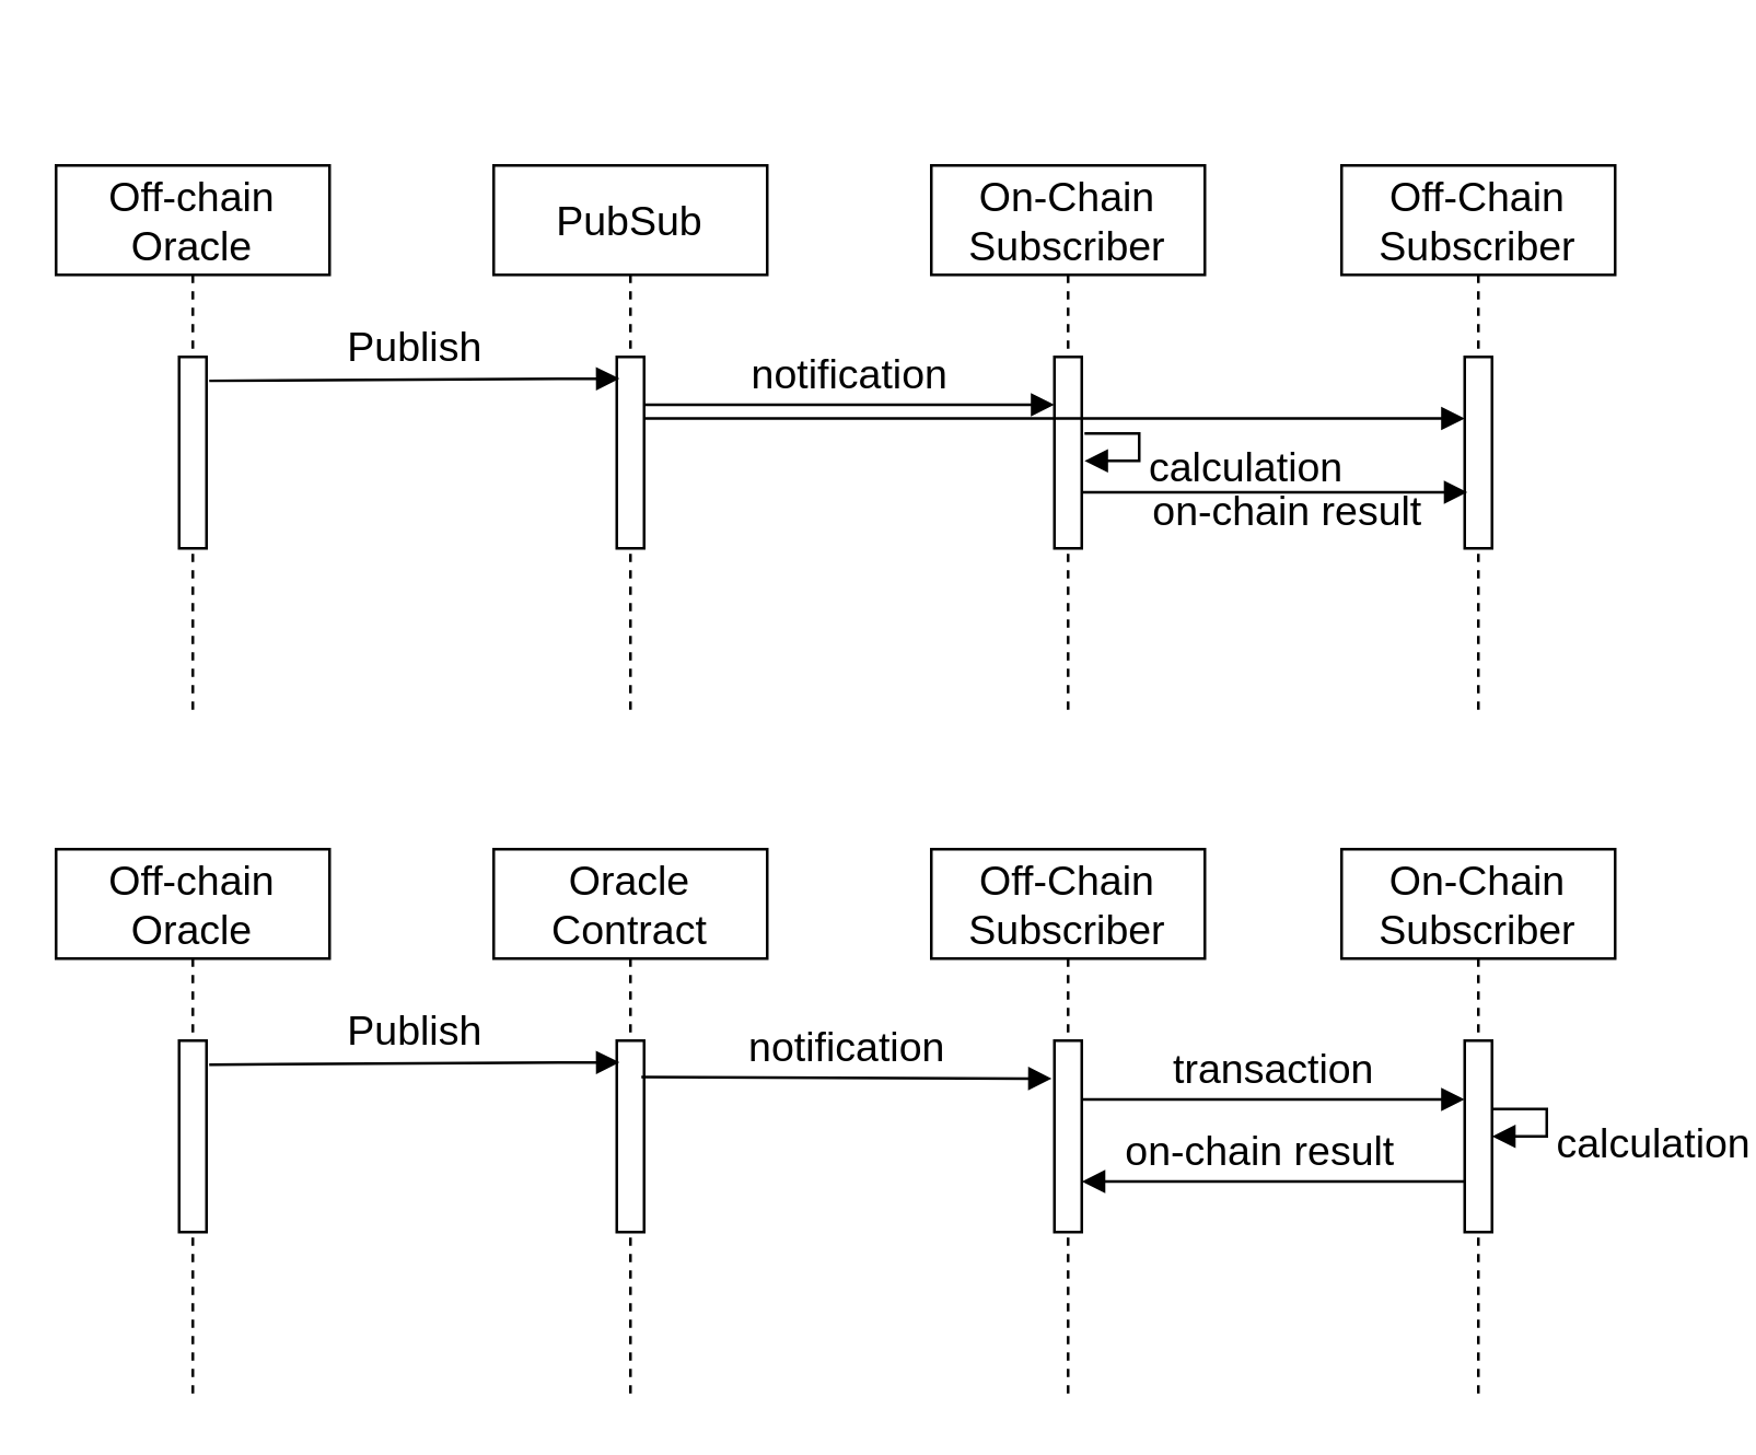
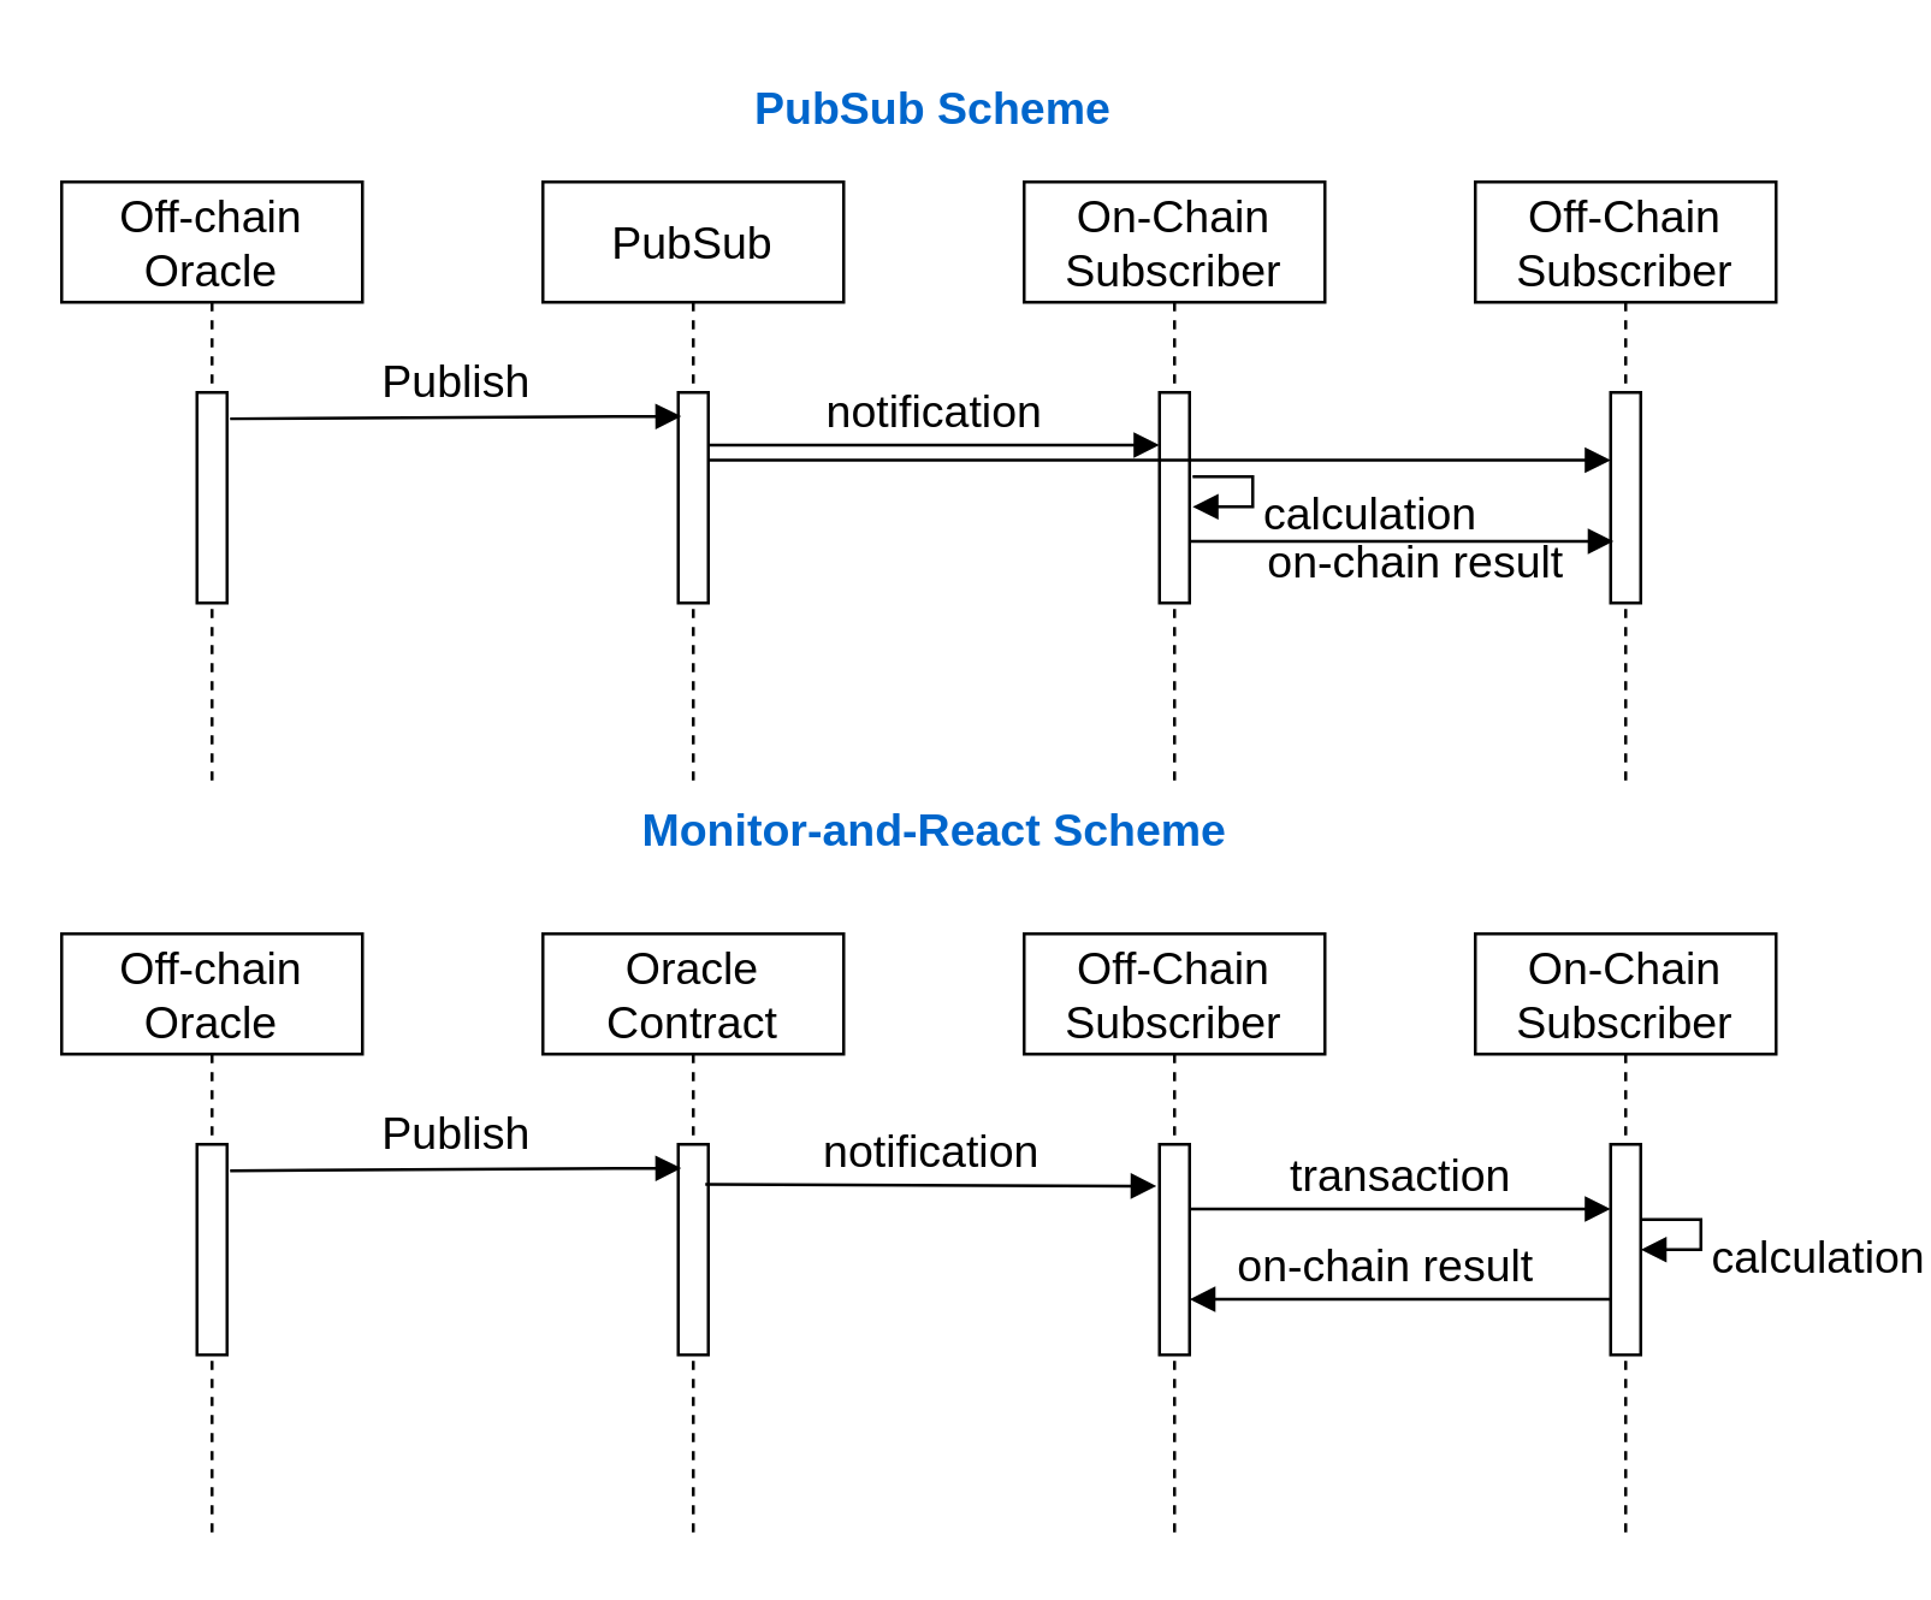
  <mxCell id="0" />
  <mxCell id="1" parent="0" />
  <mxCell id="2" value="Off-chain&lt;br&gt;Oracle" style="shape=umlLifeline;perimeter=lifelinePerimeter;whiteSpace=wrap;html=1;container=1;collapsible=0;recursiveResize=0;outlineConnect=0;fontSize=15;" parent="1" vertex="1"><mxGeometry x="20" y="60" width="100" height="200" as="geometry" /></mxCell>
  <mxCell id="3" value="" style="html=1;points=[];perimeter=orthogonalPerimeter;fontSize=15;" parent="2" vertex="1"><mxGeometry x="45" y="70" width="10" height="70" as="geometry" /></mxCell>
  <mxCell id="4" value="PubSub" style="shape=umlLifeline;perimeter=lifelinePerimeter;whiteSpace=wrap;html=1;container=1;collapsible=0;recursiveResize=0;outlineConnect=0;fontSize=15;" parent="1" vertex="1"><mxGeometry x="180" y="60" width="100" height="200" as="geometry" /></mxCell>
  <mxCell id="5" value="" style="html=1;points=[];perimeter=orthogonalPerimeter;fontSize=15;" parent="4" vertex="1"><mxGeometry x="45" y="70" width="10" height="70" as="geometry" /></mxCell>
  <mxCell id="6" value="Publish" style="html=1;verticalAlign=bottom;endArrow=block;entryX=0.1;entryY=0.113;entryDx=0;entryDy=0;entryPerimeter=0;exitX=1.1;exitY=0.125;exitDx=0;exitDy=0;exitPerimeter=0;fontSize=15;labelBackgroundColor=none;" parent="1" source="3" target="5" edge="1"><mxGeometry width="80" relative="1" as="geometry"><mxPoint x="80" y="140" as="sourcePoint" /><mxPoint x="150" y="140" as="targetPoint" /></mxGeometry></mxCell>
  <mxCell id="7" value="On-Chain&lt;br style=&quot;font-size: 15px;&quot;&gt;Subscriber" style="shape=umlLifeline;perimeter=lifelinePerimeter;whiteSpace=wrap;html=1;container=1;collapsible=0;recursiveResize=0;outlineConnect=0;fontSize=15;" parent="1" vertex="1"><mxGeometry x="340" y="60" width="100" height="200" as="geometry" /></mxCell>
  <mxCell id="8" value="" style="html=1;points=[];perimeter=orthogonalPerimeter;fontSize=15;" parent="7" vertex="1"><mxGeometry x="45" y="70" width="10" height="70" as="geometry" /></mxCell>
  <mxCell id="9" value="calculation" style="edgeStyle=orthogonalEdgeStyle;html=1;align=left;spacingLeft=2;endArrow=block;rounded=0;fontSize=15;labelBackgroundColor=none;" parent="7" edge="1"><mxGeometry x="0.2" y="2" relative="1" as="geometry"><mxPoint x="56" y="98" as="sourcePoint" /><Array as="points"><mxPoint x="76" y="98" /><mxPoint x="76" y="108" /></Array><mxPoint x="56" y="108" as="targetPoint" /><mxPoint as="offset" /></mxGeometry></mxCell>
  <mxCell id="10" value="notification" style="html=1;verticalAlign=bottom;endArrow=block;entryX=0;entryY=0.25;entryDx=0;entryDy=0;entryPerimeter=0;exitX=1;exitY=0.25;exitDx=0;exitDy=0;exitPerimeter=0;fontSize=15;labelBackgroundColor=none;" parent="1" source="5" target="8" edge="1"><mxGeometry width="80" relative="1" as="geometry"><mxPoint x="86" y="150" as="sourcePoint" /><mxPoint x="256" y="149.04" as="targetPoint" /></mxGeometry></mxCell>
  <mxCell id="11" value="Off-Chain&lt;br style=&quot;font-size: 15px;&quot;&gt;Subscriber" style="shape=umlLifeline;perimeter=lifelinePerimeter;whiteSpace=wrap;html=1;container=1;collapsible=0;recursiveResize=0;outlineConnect=0;fontSize=15;" parent="1" vertex="1"><mxGeometry x="490" y="60" width="100" height="200" as="geometry" /></mxCell>
  <mxCell id="12" value="" style="html=1;points=[];perimeter=orthogonalPerimeter;fontSize=15;" parent="11" vertex="1"><mxGeometry x="45" y="70" width="10" height="70" as="geometry" /></mxCell>
  <mxCell id="13" value="on-chain result" style="html=1;verticalAlign=bottom;endArrow=block;entryX=0.1;entryY=0.564;entryDx=0;entryDy=0;entryPerimeter=0;exitX=1;exitY=0.564;exitDx=0;exitDy=0;exitPerimeter=0;fontSize=15;labelBackgroundColor=none;" parent="1" edge="1"><mxGeometry x="0.064" y="-19" width="80" relative="1" as="geometry"><mxPoint x="395" y="179.48" as="sourcePoint" /><mxPoint x="536" y="179.48" as="targetPoint" /><mxPoint as="offset" /></mxGeometry></mxCell>
  <mxCell id="14" value="" style="html=1;verticalAlign=bottom;endArrow=block;exitX=1;exitY=0.979;exitDx=0;exitDy=0;exitPerimeter=0;entryX=0;entryY=0.979;entryDx=0;entryDy=0;entryPerimeter=0;fontSize=15;" parent="1" edge="1"><mxGeometry x="-0.51" y="3" width="80" relative="1" as="geometry"><mxPoint x="235" y="152.53" as="sourcePoint" /><mxPoint x="535" y="152.53" as="targetPoint" /><mxPoint y="1" as="offset" /></mxGeometry></mxCell>
  <mxCell id="15" value="Off-chain&lt;br&gt;Oracle" style="shape=umlLifeline;perimeter=lifelinePerimeter;whiteSpace=wrap;html=1;container=1;collapsible=0;recursiveResize=0;outlineConnect=0;fontSize=15;" parent="1" vertex="1"><mxGeometry x="20" y="310" width="100" height="200" as="geometry" /></mxCell>
  <mxCell id="16" value="" style="html=1;points=[];perimeter=orthogonalPerimeter;fontSize=15;" parent="15" vertex="1"><mxGeometry x="45" y="70" width="10" height="70" as="geometry" /></mxCell>
  <mxCell id="17" value="Oracle Contract" style="shape=umlLifeline;perimeter=lifelinePerimeter;whiteSpace=wrap;html=1;container=1;collapsible=0;recursiveResize=0;outlineConnect=0;fontSize=15;" parent="1" vertex="1"><mxGeometry x="180" y="310" width="100" height="200" as="geometry" /></mxCell>
  <mxCell id="18" value="" style="html=1;points=[];perimeter=orthogonalPerimeter;fontSize=15;" parent="17" vertex="1"><mxGeometry x="45" y="70" width="10" height="70" as="geometry" /></mxCell>
  <mxCell id="19" value="Publish" style="html=1;verticalAlign=bottom;endArrow=block;entryX=0.1;entryY=0.113;entryDx=0;entryDy=0;entryPerimeter=0;exitX=1.1;exitY=0.125;exitDx=0;exitDy=0;exitPerimeter=0;fontSize=15;" parent="1" source="16" target="18" edge="1"><mxGeometry width="80" relative="1" as="geometry"><mxPoint x="80" y="390" as="sourcePoint" /><mxPoint x="150" y="390" as="targetPoint" /></mxGeometry></mxCell>
  <mxCell id="20" value="Off-Chain&lt;br style=&quot;font-size: 15px;&quot;&gt;Subscriber" style="shape=umlLifeline;perimeter=lifelinePerimeter;whiteSpace=wrap;html=1;container=1;collapsible=0;recursiveResize=0;outlineConnect=0;fontSize=15;" parent="1" vertex="1"><mxGeometry x="340" y="310" width="100" height="200" as="geometry" /></mxCell>
  <mxCell id="21" value="" style="html=1;points=[];perimeter=orthogonalPerimeter;fontSize=15;" parent="20" vertex="1"><mxGeometry x="45" y="70" width="10" height="70" as="geometry" /></mxCell>
  <mxCell id="22" value="notification" style="html=1;verticalAlign=bottom;endArrow=block;entryX=-0.1;entryY=0.138;entryDx=0;entryDy=0;entryPerimeter=0;exitX=0.9;exitY=0.125;exitDx=0;exitDy=0;exitPerimeter=0;fontSize=15;" parent="1" edge="1"><mxGeometry width="80" relative="1" as="geometry"><mxPoint x="234" y="393.25" as="sourcePoint" /><mxPoint x="384" y="393.9" as="targetPoint" /></mxGeometry></mxCell>
  <mxCell id="23" value="On-Chain&lt;br style=&quot;font-size: 15px;&quot;&gt;Subscriber" style="shape=umlLifeline;perimeter=lifelinePerimeter;whiteSpace=wrap;html=1;container=1;collapsible=0;recursiveResize=0;outlineConnect=0;fontSize=15;" parent="1" vertex="1"><mxGeometry x="490" y="310" width="100" height="200" as="geometry" /></mxCell>
  <mxCell id="24" value="" style="html=1;points=[];perimeter=orthogonalPerimeter;fontSize=15;" parent="23" vertex="1"><mxGeometry x="45" y="70" width="10" height="70" as="geometry" /></mxCell>
  <mxCell id="25" value="calculation" style="edgeStyle=orthogonalEdgeStyle;html=1;align=left;spacingLeft=2;endArrow=block;rounded=0;fontSize=15;labelBackgroundColor=none;" parent="23" edge="1"><mxGeometry x="0.2" y="2" relative="1" as="geometry"><mxPoint x="55" y="95" as="sourcePoint" /><Array as="points"><mxPoint x="75" y="95" /><mxPoint x="75" y="105" /></Array><mxPoint x="55" y="105" as="targetPoint" /><mxPoint as="offset" /></mxGeometry></mxCell>
  <mxCell id="26" value="transaction" style="html=1;verticalAlign=bottom;endArrow=block;entryX=0;entryY=0.15;entryDx=0;entryDy=0;entryPerimeter=0;exitX=1;exitY=0.15;exitDx=0;exitDy=0;exitPerimeter=0;fontSize=15;" parent="1" edge="1"><mxGeometry width="80" relative="1" as="geometry"><mxPoint x="395" y="401.5" as="sourcePoint" /><mxPoint x="535" y="401.5" as="targetPoint" /></mxGeometry></mxCell>
  <mxCell id="27" value="on-chain result" style="html=1;verticalAlign=bottom;endArrow=block;exitX=0;exitY=0.679;exitDx=0;exitDy=0;exitPerimeter=0;fontSize=15;labelBackgroundColor=none;entryX=1;entryY=0.679;entryDx=0;entryDy=0;entryPerimeter=0;" parent="1" edge="1"><mxGeometry x="0.077" width="80" relative="1" as="geometry"><mxPoint x="535" y="431.53" as="sourcePoint" /><mxPoint x="395" y="431.53" as="targetPoint" /><mxPoint as="offset" /></mxGeometry></mxCell>
+ <mxCell id="28" value="PubSub Scheme" style="text;html=1;strokeColor=none;fillColor=none;align=center;verticalAlign=middle;whiteSpace=wrap;rounded=0;dashed=1;strokeWidth=3;fontSize=15;fontColor=#0066CC;fontStyle=1" parent="1" vertex="1"><mxGeometry x="235" y="20" width="150" height="30" as="geometry" /></mxCell>
+ <mxCell id="29" value="Monitor-and-React Scheme" style="text;html=1;strokeColor=none;fillColor=none;align=center;verticalAlign=middle;whiteSpace=wrap;rounded=0;dashed=1;strokeWidth=3;fontSize=15;fontColor=#0066CC;fontStyle=1" parent="1" vertex="1"><mxGeometry x="207.5" y="260" width="205" height="30" as="geometry" /></mxCell>
